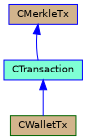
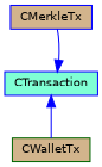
  digraph {
    node [color=blue fillcolor=tan fontname=Helvetica fontsize=10 shape=record style=filled]
    edge [color=blue dir=back fontname=Helvetica fontsize=10 labelfontname=Helvetica labelfontsize=10 style=solid]
    n1 [fontcolor=black height=0.2 label=CMerkleTx width=0.4]
    n2 [color=darkgreen height=0.2 label=CWalletTx width=0.4]
    n3 [fillcolor=aquamarine height=0.2 label=CTransaction width=0.4]
-   n1 -> n3
+   n3 -> n1
    n3 -> n2
  }
